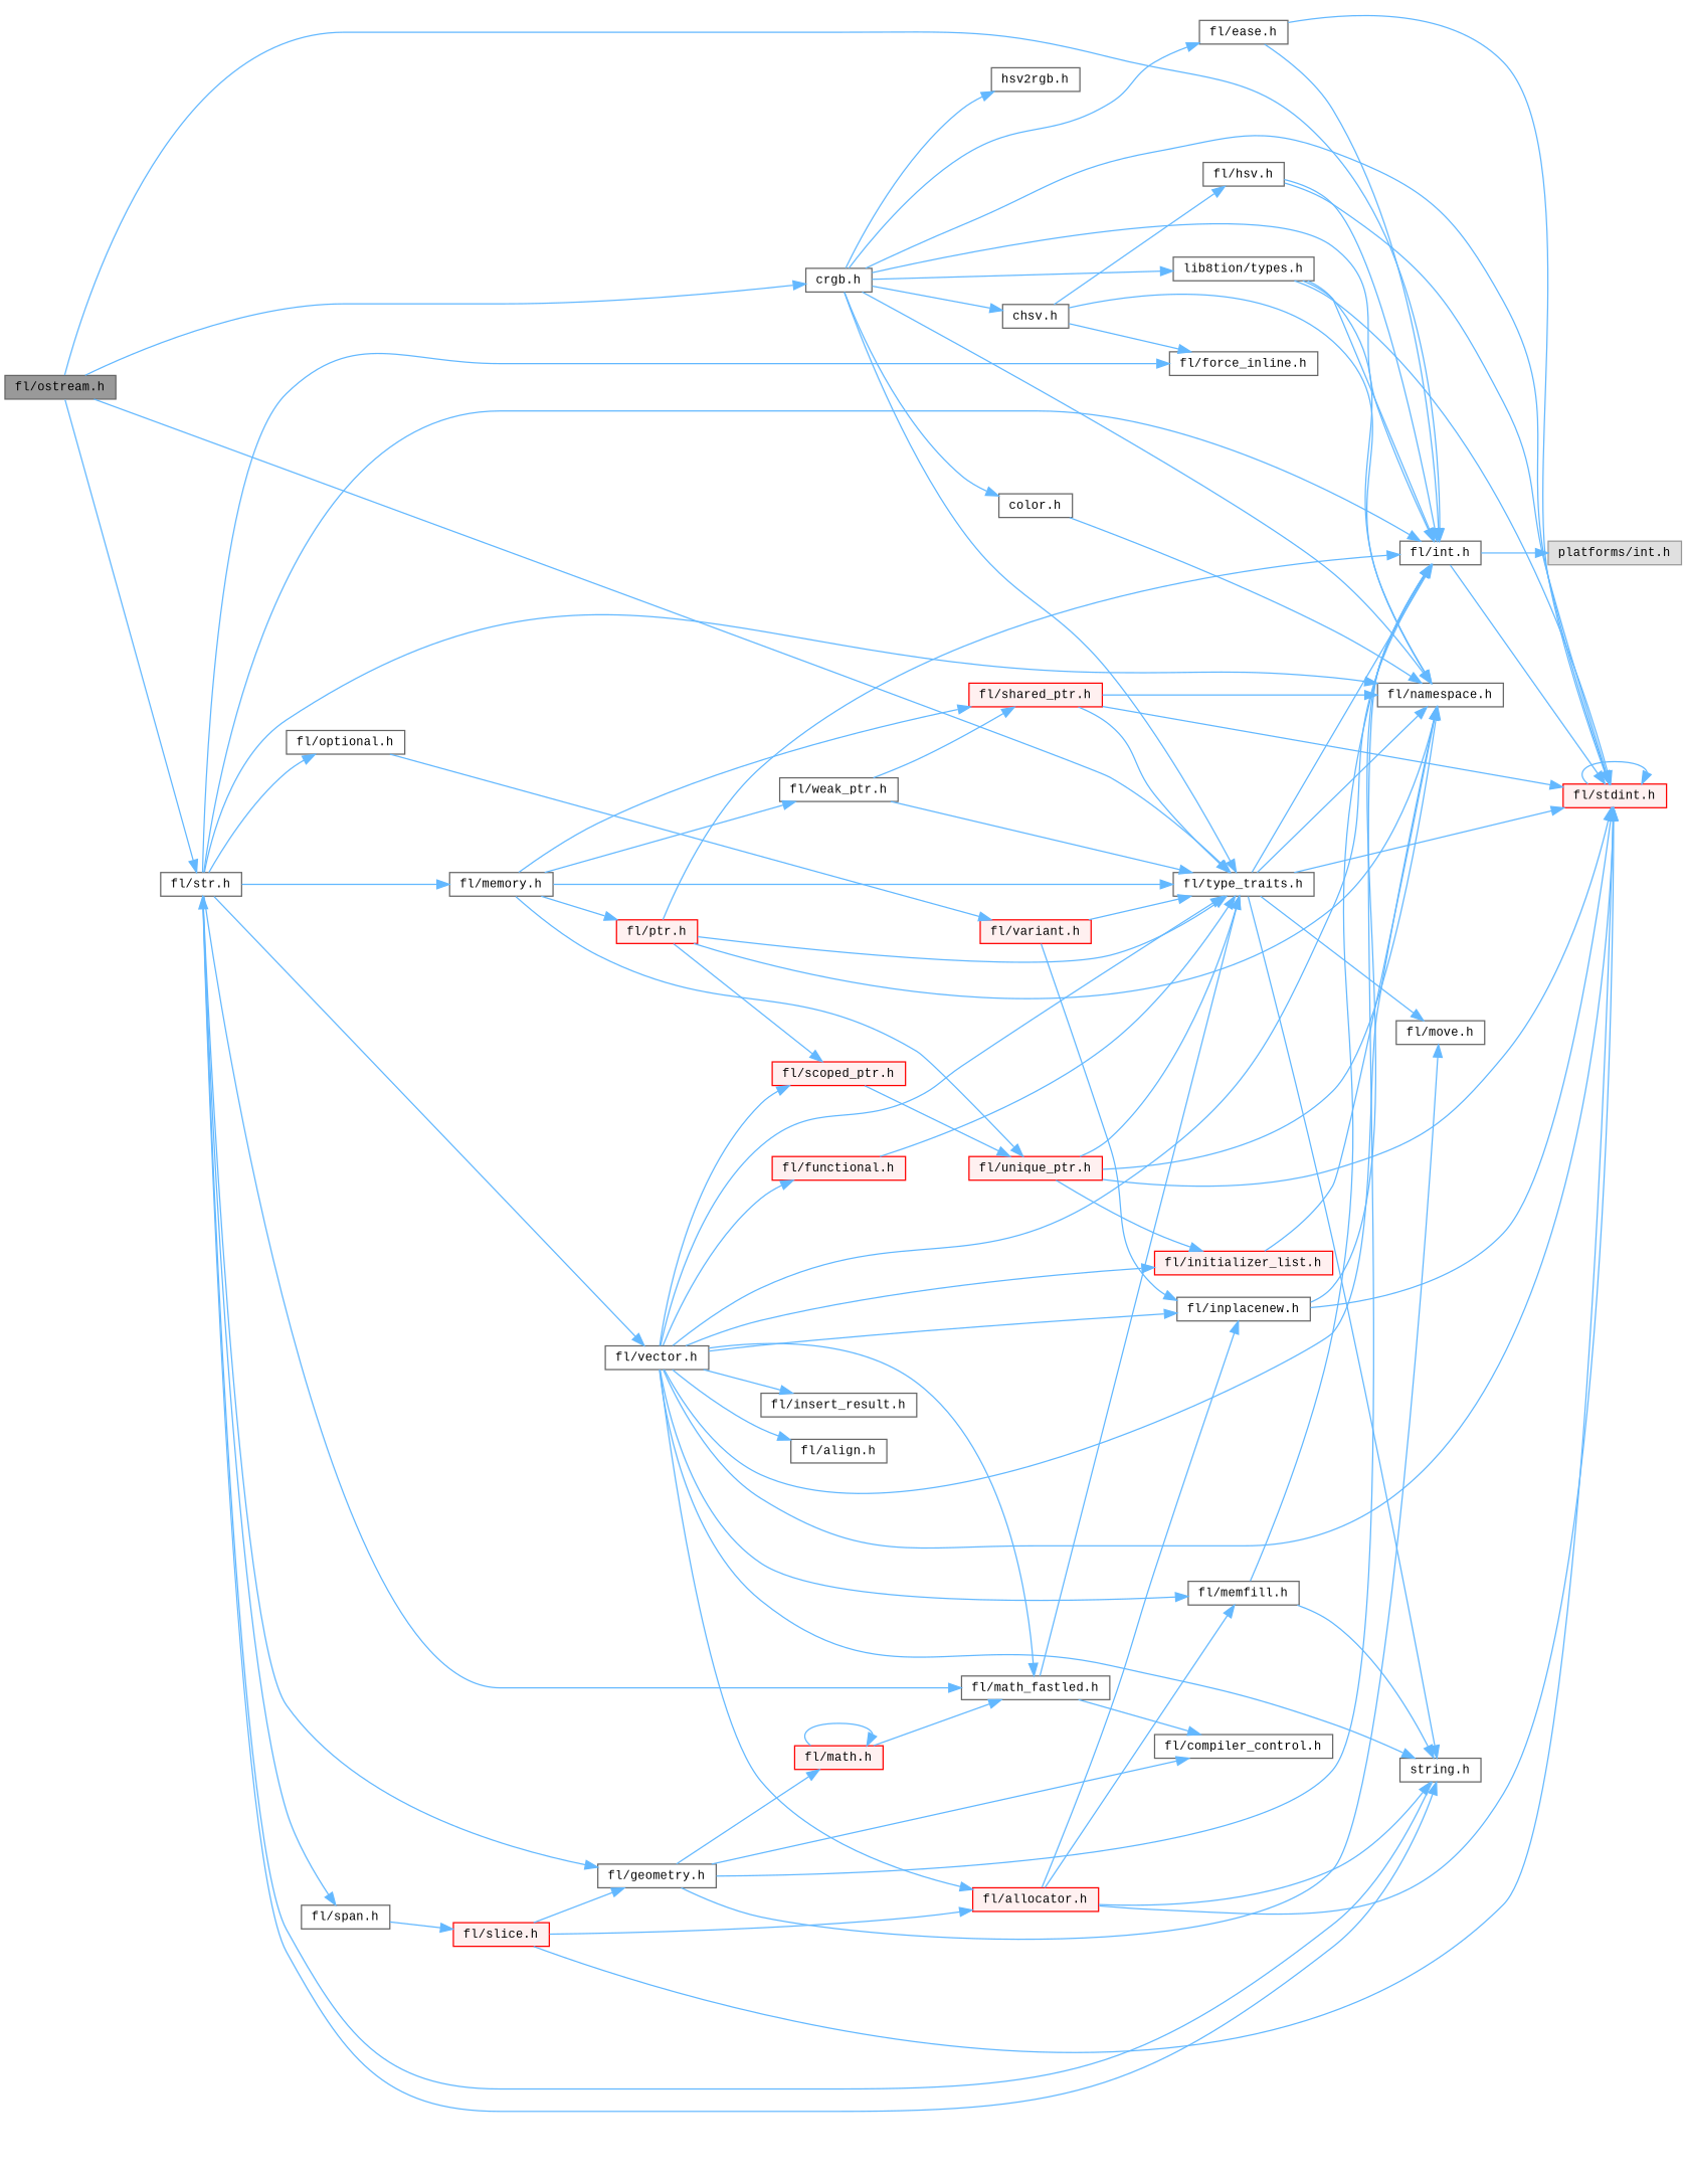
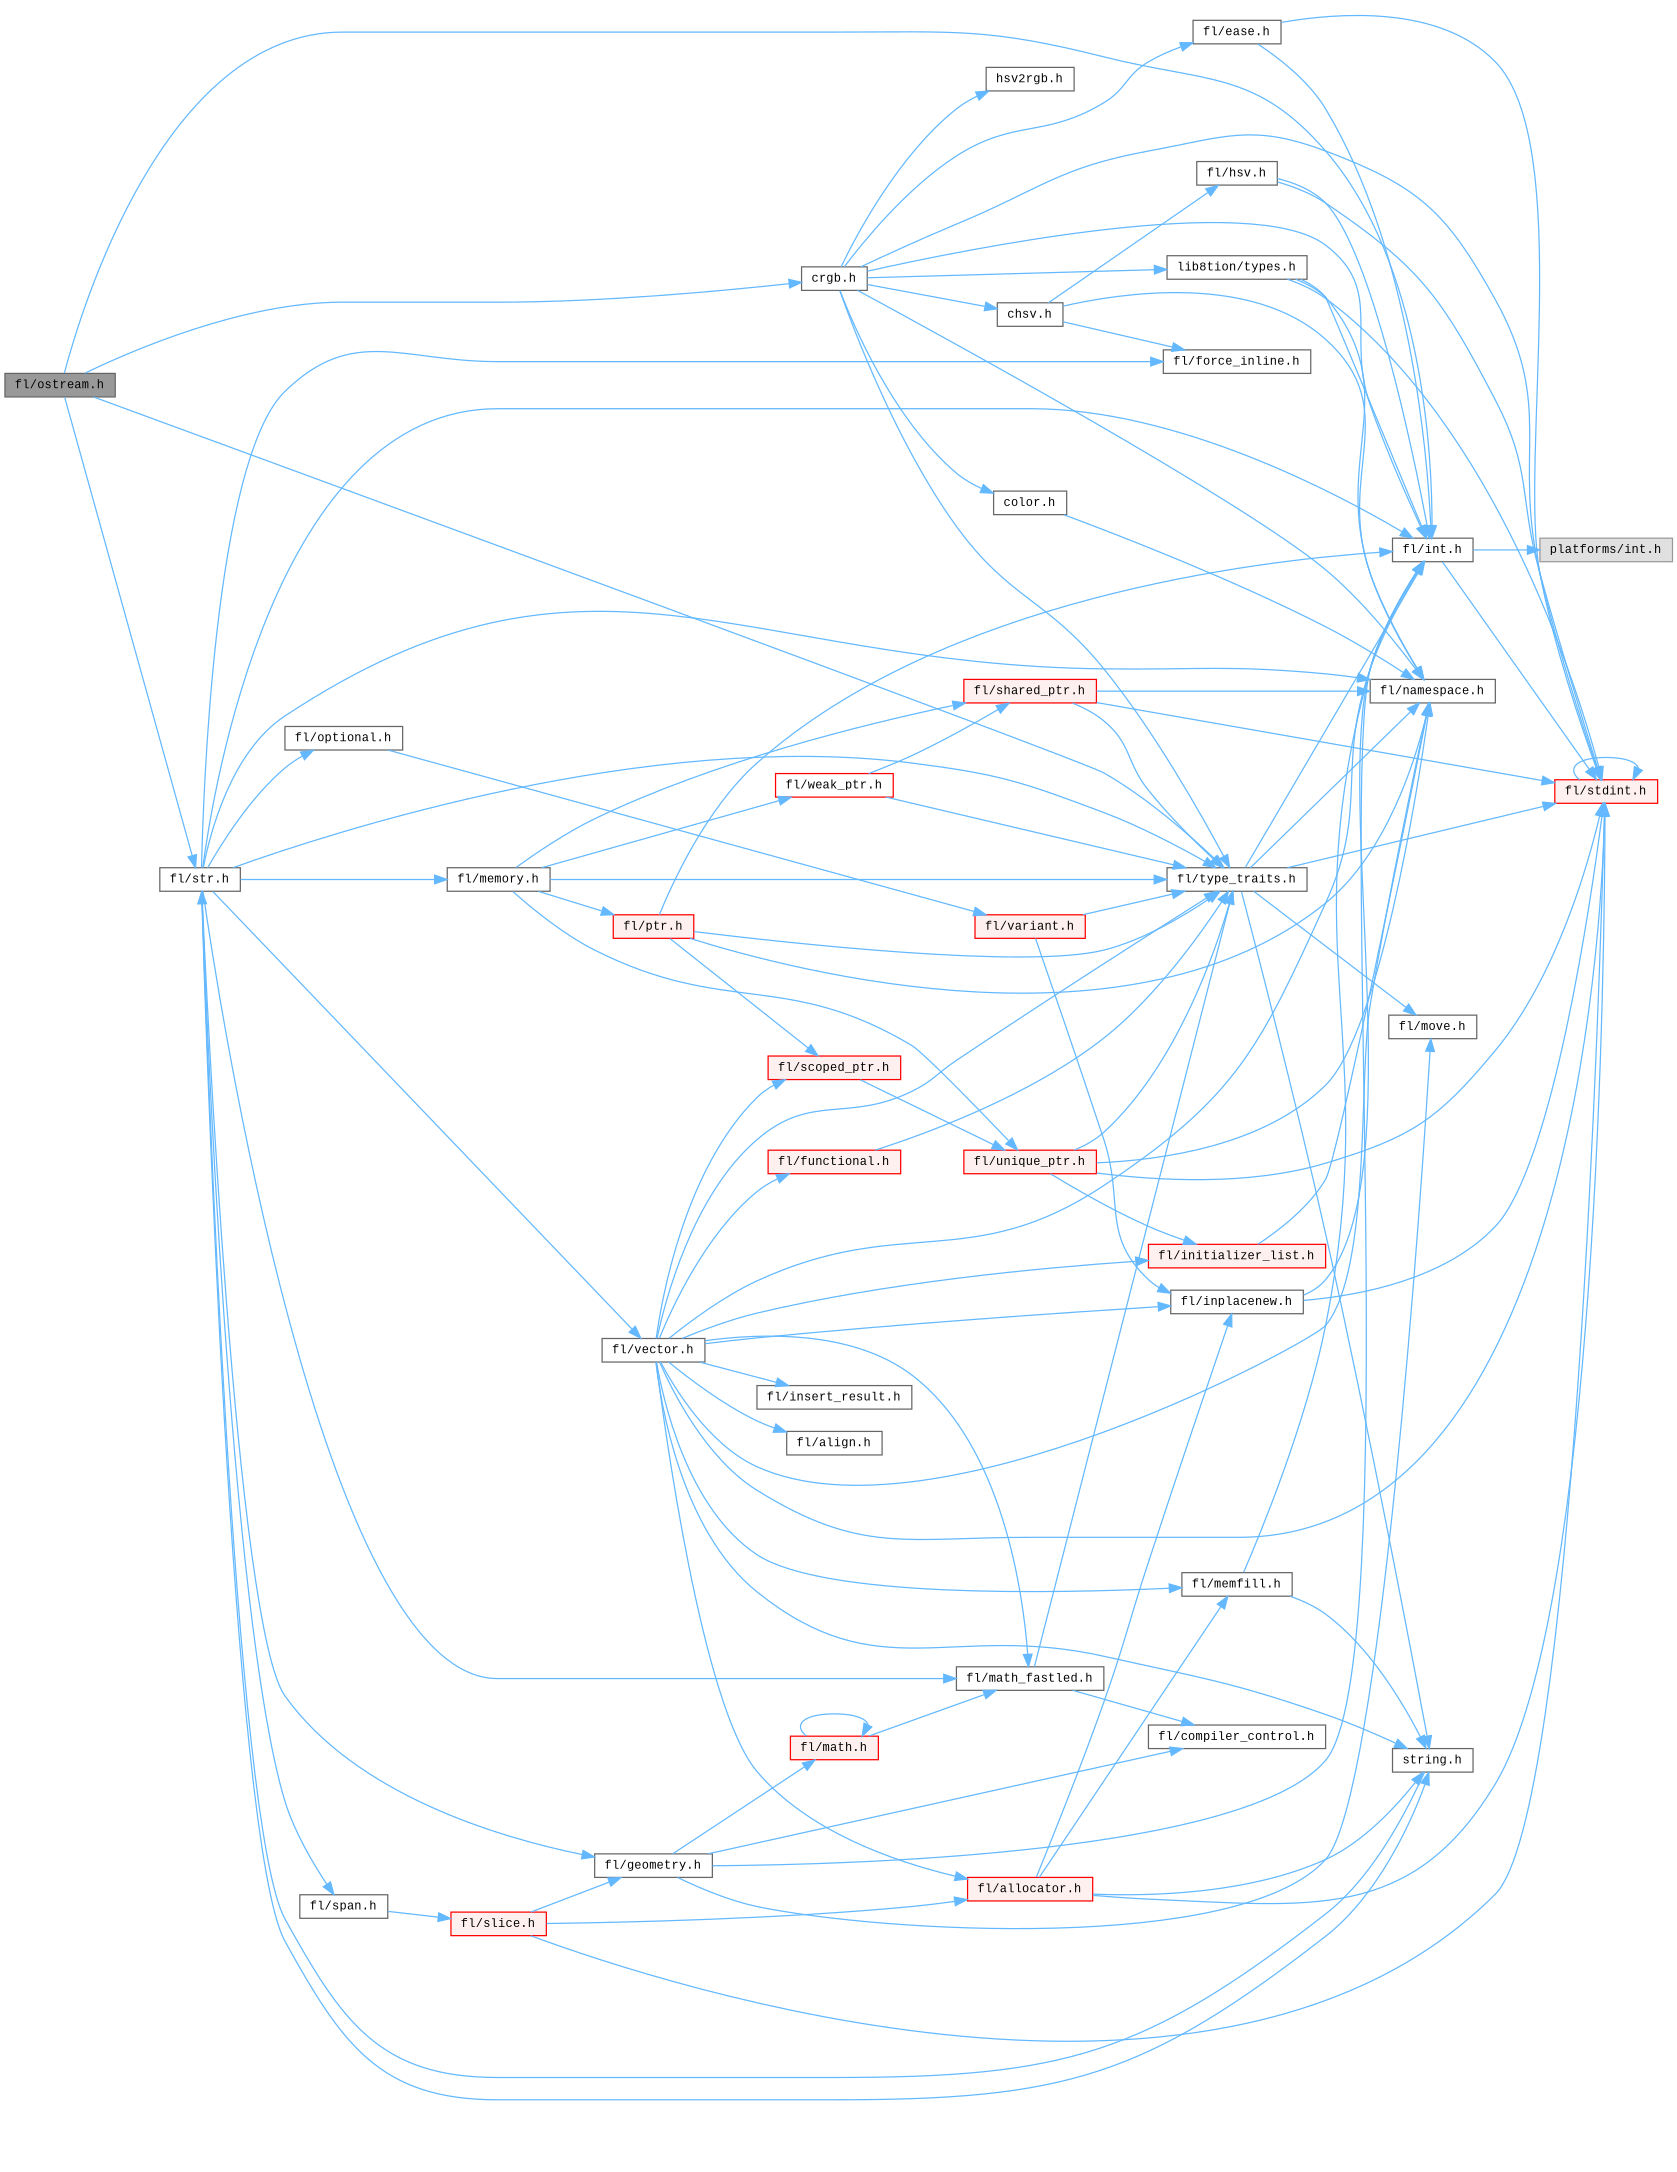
  digraph {
    fontname="Liberation Mono"
    rankdir=LR
    node [color=grey40 fillcolor=white fontname="Liberation Mono" fontsize=10 shape=box style=filled]
    edge [color=steelblue1 fontname="Liberation Mono" fontsize=10 labelfontname=Helvetica labelfontsize=10 style=solid]
    n1 [color=gray40 fillcolor=grey60 fontcolor=black height=0.2 label="fl/ostream.h" width=0.4]
    n2 [height=0.2 label="fl/str.h" width=0.4]
    n3 [height=0.2 label="fl/int.h" width=0.4]
    n4 [height=0.2 label="fl/type_traits.h" width=0.4]
    n5 [height=0.2 label="crgb.h" width=0.4]
    n6 [height=0.2 label="string.h" width=0.4]
    n7 [height=0.2 label="fl/geometry.h" width=0.4]
    n8 [height=0.2 label="fl/math_fastled.h" width=0.4]
    n9 [height=0.2 label="fl/namespace.h" width=0.4]
    n10 [height=0.2 label="fl/memory.h" width=0.4]
    n11 [height=0.2 label="fl/optional.h" width=0.4]
    n12 [height=0.2 label="fl/vector.h" width=0.4]
    n13 [height=0.2 label="fl/span.h" width=0.4]
    n14 [height=0.2 label="fl/force_inline.h" width=0.4]
    n15 [color=red fillcolor="#FFF0F0" height=0.2 label="fl/stdint.h" width=0.4]
    n16 [color=grey60 fillcolor="#E0E0E0" height=0.2 label="platforms/int.h" width=0.4]
    n17 [height=0.2 label="fl/move.h" width=0.4]
    n18 [height=0.2 label="chsv.h" width=0.4]
    n19 [height=0.2 label="color.h" width=0.4]
    n20 [height=0.2 label="lib8tion/types.h" width=0.4]
    n21 [height=0.2 label="hsv2rgb.h" width=0.4]
    n22 [height=0.2 label="fl/ease.h" width=0.4]
    n23 [color=red fillcolor="#FFF0F0" height=0.2 label="fl/math.h" width=0.4]
    n24 [height=0.2 label="fl/compiler_control.h" width=0.4]
    n25 [color=red fillcolor="#FFF0F0" height=0.2 label="fl/ptr.h" width=0.4]
    n26 [color=red fillcolor="#FFF0F0" height=0.2 label="fl/unique_ptr.h" width=0.4]
    n27 [color=red fillcolor="#FFF0F0" height=0.2 label="fl/shared_ptr.h" width=0.4]
-   n28 [height=0.2 label="fl/weak_ptr.h" width=0.4]
+   n28 [color=red height=0.2 label="fl/weak_ptr.h" width=0.4]
    n29 [color=red fillcolor="#FFF0F0" height=0.2 label="fl/variant.h" width=0.4]
    n30 [color=red fillcolor="#FFF0F0" height=0.2 label="fl/scoped_ptr.h" width=0.4]
    n31 [color=red fillcolor="#FFF0F0" height=0.2 label="fl/initializer_list.h" width=0.4]
    n32 [height=0.2 label="fl/inplacenew.h" width=0.4]
    n33 [color=red fillcolor="#FFF0F0" height=0.2 label="fl/functional.h" width=0.4]
    n34 [height=0.2 label="fl/insert_result.h" width=0.4]
    n35 [height=0.2 label="fl/memfill.h" width=0.4]
    n36 [color=red fillcolor="#FFF0F0" height=0.2 label="fl/allocator.h" width=0.4]
    n37 [height=0.2 label="fl/align.h" width=0.4]
    n38 [color=red fillcolor="#FFF0F0" height=0.2 label="fl/slice.h" width=0.4]
    n39 [height=0.2 label="fl/hsv.h" width=0.4]
    n1 -> n2
    n1 -> n3
    n1 -> n4
    n1 -> n5
    n2 -> n3
+   n2 -> n4
    n2 -> n6
    n2 -> n7
    n2 -> n8
    n2 -> n9
    n2 -> n10
    n2 -> n11
    n2 -> n12
    n2 -> n13
    n2 -> n14
    n3 -> n15
    n3 -> n16
    n4 -> n3
    n4 -> n6
    n4 -> n9
    n4 -> n15
    n4 -> n17
    n5 -> n3
    n5 -> n4
    n5 -> n9
    n5 -> n15
    n5 -> n18
    n5 -> n19
    n5 -> n20
    n5 -> n21
    n5 -> n22
    n6 -> n2
    n7 -> n3
    n7 -> n17
    n7 -> n23
    n7 -> n24
    n8 -> n4
    n8 -> n24
    n10 -> n4
    n10 -> n25
    n10 -> n26
    n10 -> n27
    n10 -> n28
    n11 -> n29
    n12 -> n3
    n12 -> n4
    n12 -> n6
    n12 -> n8
    n12 -> n9
    n12 -> n15
    n12 -> n30
    n12 -> n31
    n12 -> n32
    n12 -> n33
    n12 -> n34
    n12 -> n35
    n12 -> n36
    n12 -> n37
    n13 -> n38
    n15 -> n15
    n18 -> n9
    n18 -> n14
    n18 -> n39
    n19 -> n9
    n20 -> n3
    n20 -> n9
    n20 -> n15
    n22 -> n3
    n22 -> n15
    n23 -> n8
    n23 -> n23
    n25 -> n3
    n25 -> n4
    n25 -> n9
    n25 -> n30
    n26 -> n4
    n26 -> n9
    n26 -> n15
    n26 -> n31
    n27 -> n4
    n27 -> n9
    n27 -> n15
    n28 -> n4
    n28 -> n27
    n29 -> n4
    n29 -> n32
    n30 -> n26
    n31 -> n9
    n32 -> n3
    n32 -> n15
    n33 -> n4
    n35 -> n3
    n35 -> n6
    n36 -> n6
    n36 -> n15
    n36 -> n32
    n36 -> n35
    n38 -> n7
    n38 -> n15
    n38 -> n36
    n39 -> n3
    n39 -> n15
  }
